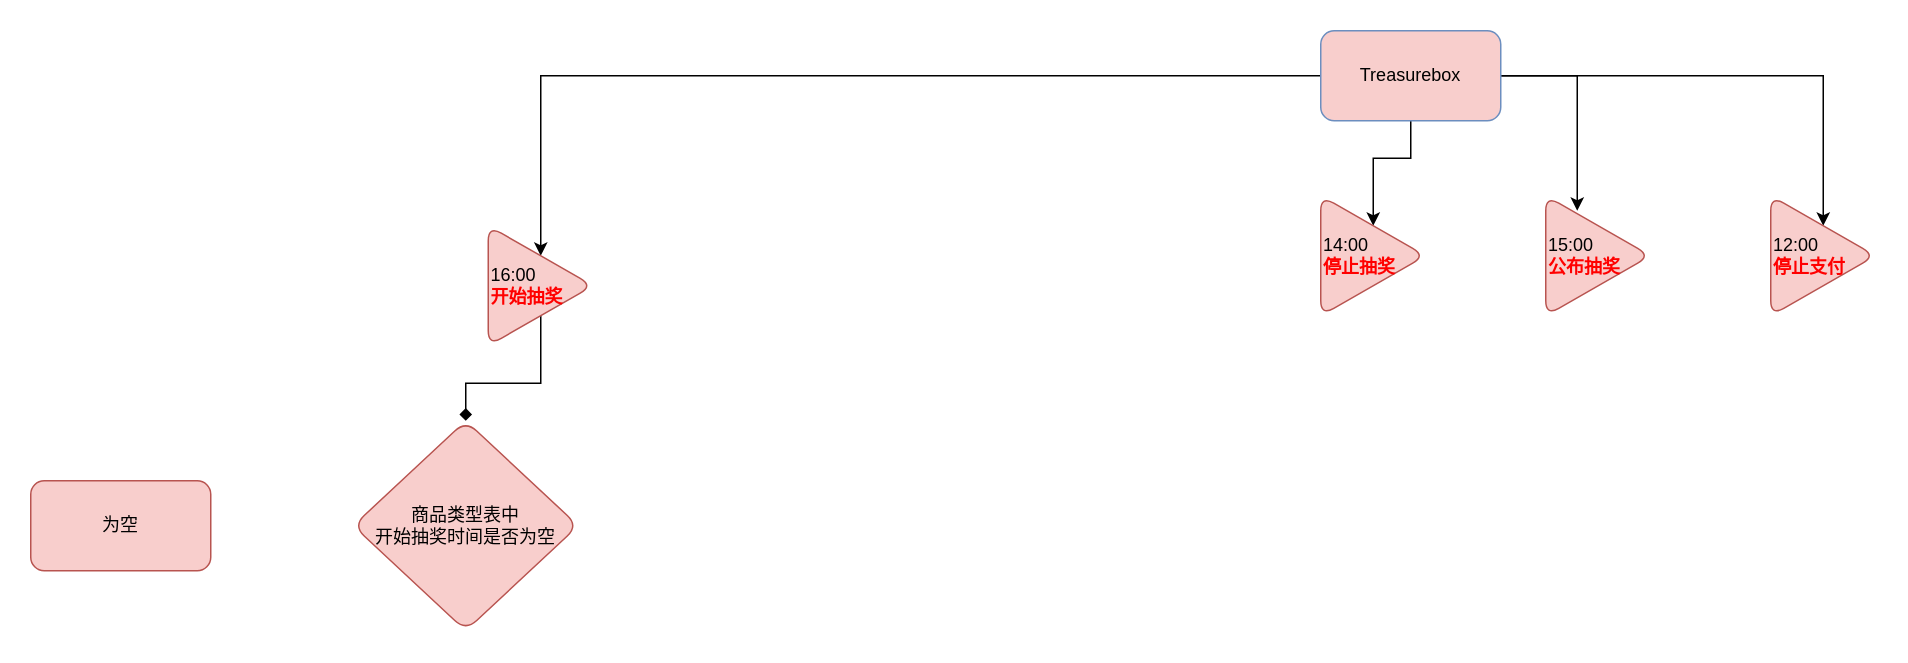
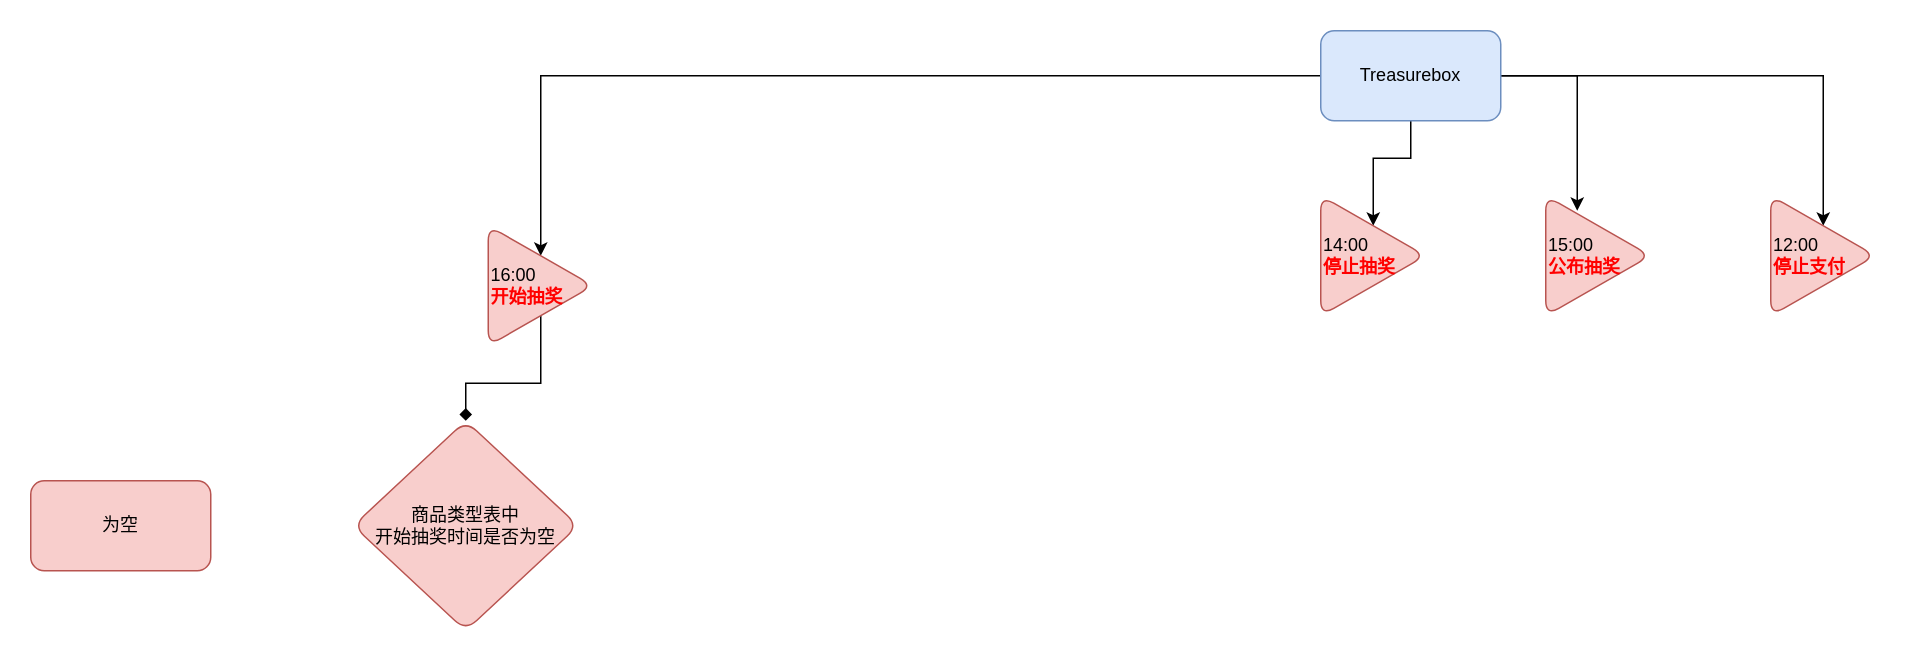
  <mxCell id="0" />
  <mxCell id="1" parent="0" />
  <mxCell id="2" value="" style="edgeStyle=orthogonalEdgeStyle;rounded=0;orthogonalLoop=1;jettySize=auto;html=1;" edge="1" parent="1" source="6" target="8"><mxGeometry relative="1" as="geometry" /></mxCell>
  <mxCell id="3" style="edgeStyle=orthogonalEdgeStyle;rounded=0;orthogonalLoop=1;jettySize=auto;html=1;" edge="1" parent="1" source="6" target="9"><mxGeometry relative="1" as="geometry" /></mxCell>
  <mxCell id="4" style="edgeStyle=orthogonalEdgeStyle;rounded=0;orthogonalLoop=1;jettySize=auto;html=1;entryX=0.3;entryY=0.125;entryDx=0;entryDy=0;entryPerimeter=0;" edge="1" parent="1" source="6" target="10"><mxGeometry relative="1" as="geometry" /></mxCell>
  <mxCell id="5" style="edgeStyle=orthogonalEdgeStyle;rounded=0;orthogonalLoop=1;jettySize=auto;html=1;" edge="1" parent="1" source="6" target="11"><mxGeometry relative="1" as="geometry" /></mxCell>
- <mxCell id="6" value="Treasurebox" style="rounded=1;whiteSpace=wrap;html=1;fillColor=#f8cecc;strokeColor=#6c8ebf;" vertex="1" parent="1"><mxGeometry x="880" y="20" width="120" height="60" as="geometry" /></mxCell>
+ <mxCell id="6" value="Treasurebox" style="rounded=1;whiteSpace=wrap;html=1;fillColor=#dae8fc;strokeColor=#6c8ebf;" vertex="1" parent="1"><mxGeometry x="880" y="20" width="120" height="60" as="geometry" /></mxCell>
  <mxCell id="7" value="" style="edgeStyle=orthogonalEdgeStyle;rounded=0;orthogonalLoop=1;jettySize=auto;html=1;endArrow=diamond;" edge="1" parent="1" source="8" target="12"><mxGeometry relative="1" as="geometry" /></mxCell>
  <mxCell id="8" value="16:00&lt;br&gt;&lt;b&gt;&lt;font color=&quot;#ff0000&quot;&gt;开始抽奖&lt;/font&gt;&lt;/b&gt;" style="triangle;whiteSpace=wrap;html=1;rounded=1;strokeColor=#b85450;fillColor=#f8cecc;align=left;" vertex="1" parent="1"><mxGeometry x="325" y="150" width="70" height="80" as="geometry" /></mxCell>
  <mxCell id="9" value="14:00&lt;br&gt;&lt;b&gt;&lt;font color=&quot;#ff0000&quot;&gt;停止抽奖&lt;/font&gt;&lt;/b&gt;" style="triangle;whiteSpace=wrap;html=1;rounded=1;strokeColor=#b85450;fillColor=#f8cecc;align=left;" vertex="1" parent="1"><mxGeometry x="880" y="130" width="70" height="80" as="geometry" /></mxCell>
  <mxCell id="10" value="15:00&lt;br&gt;&lt;b&gt;&lt;font color=&quot;#ff0000&quot;&gt;公布抽奖&lt;/font&gt;&lt;/b&gt;" style="triangle;whiteSpace=wrap;html=1;rounded=1;strokeColor=#b85450;fillColor=#f8cecc;align=left;" vertex="1" parent="1"><mxGeometry x="1030" y="130" width="70" height="80" as="geometry" /></mxCell>
  <mxCell id="11" value="12:00&lt;br&gt;&lt;font color=&quot;#ff0000&quot;&gt;&lt;b&gt;停止支付&lt;/b&gt;&lt;/font&gt;" style="triangle;whiteSpace=wrap;html=1;rounded=1;strokeColor=#b85450;fillColor=#f8cecc;align=left;" vertex="1" parent="1"><mxGeometry x="1180" y="130" width="70" height="80" as="geometry" /></mxCell>
  <mxCell id="12" value="商品类型表中&lt;br&gt;开始抽奖时间是否为空" style="rhombus;whiteSpace=wrap;html=1;rounded=1;align=center;strokeColor=#b85450;fillColor=#f8cecc;" vertex="1" parent="1"><mxGeometry x="235" y="280" width="150" height="140" as="geometry" /></mxCell>
  <mxCell id="13" value="为空" style="whiteSpace=wrap;html=1;rounded=1;strokeColor=#b85450;fillColor=#f8cecc;" vertex="1" parent="1"><mxGeometry x="20" y="320" width="120" height="60" as="geometry" /></mxCell>
